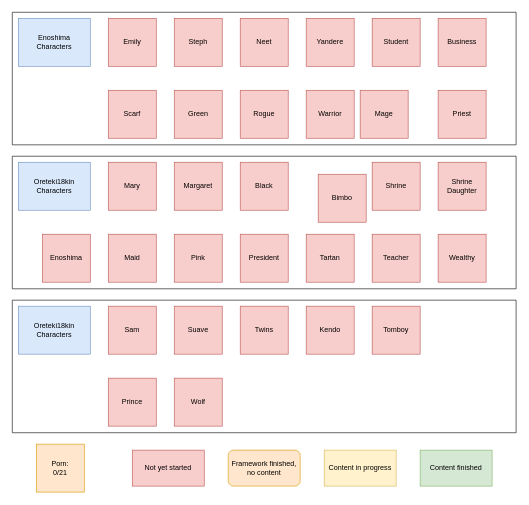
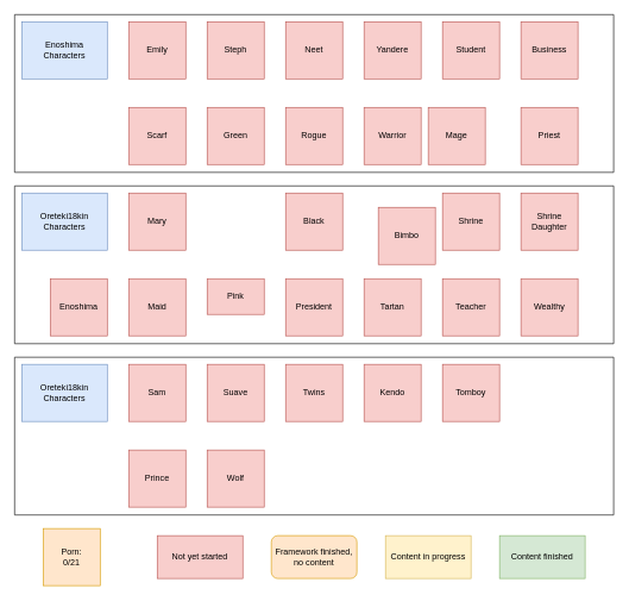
  <mxCell id="0" />
  <mxCell id="1" parent="0" />
  <mxCell id="2" value="" style="verticalLabelPosition=bottom;verticalAlign=top;html=1;shape=mxgraph.basic.rect;fillColor=#ffffff;fillColor2=none;strokeColor=#000000;strokeWidth=1;size=20;indent=5;" vertex="1" parent="1"><mxGeometry y="20" width="840" height="221" as="geometry" x="20" /></mxCell>
  <mxCell id="3" value="" style="verticalLabelPosition=bottom;verticalAlign=top;html=1;shape=mxgraph.basic.rect;fillColor=#ffffff;fillColor2=none;strokeColor=#000000;strokeWidth=1;size=20;indent=5;" vertex="1" parent="1"><mxGeometry y="260" width="840" height="221" as="geometry" x="20" /></mxCell>
  <mxCell id="4" value="" style="verticalLabelPosition=bottom;verticalAlign=top;html=1;shape=mxgraph.basic.rect;fillColor=#ffffff;fillColor2=none;strokeColor=#000000;strokeWidth=1;size=20;indent=5;" vertex="1" parent="1"><mxGeometry y="500" width="840" height="221" as="geometry" x="20" /></mxCell>
  <mxCell id="5" value="&lt;div&gt;Enoshima&lt;/div&gt;&lt;div&gt;Characters&lt;/div&gt;" style="rounded=0;whiteSpace=wrap;html=1;fillColor=#dae8fc;strokeColor=#6c8ebf;" parent="1" vertex="1"><mxGeometry x="30" y="30" width="120" height="80" as="geometry" /></mxCell>
  <mxCell id="6" value="&lt;div&gt;Emily&lt;br&gt;&lt;/div&gt;" style="rounded=0;whiteSpace=wrap;html=1;fillColor=#f8cecc;strokeColor=#b85450;" parent="1" vertex="1"><mxGeometry x="180" y="30" width="80" height="80" as="geometry" /></mxCell>
  <mxCell id="7" value="Not yet started" style="rounded=0;whiteSpace=wrap;html=1;fillColor=#f8cecc;strokeColor=#b85450;" parent="1" vertex="1"><mxGeometry x="220" y="750" width="120" height="60" as="geometry" /></mxCell>
  <mxCell id="8" value="Framework finished, no content" style="whiteSpace=wrap;html=1;fillColor=#ffe6cc;strokeColor=#d79b00;rounded=1;" parent="1" vertex="1"><mxGeometry x="380" y="750" width="120" height="60" as="geometry" /></mxCell>
  <mxCell id="9" value="Content in progress" style="rounded=0;whiteSpace=wrap;html=1;fillColor=#fff2cc;strokeColor=#d6b656;" parent="1" vertex="1"><mxGeometry x="540" y="750" width="120" height="60" as="geometry" /></mxCell>
  <mxCell id="10" value="Content finished" style="rounded=0;whiteSpace=wrap;html=1;fillColor=#d5e8d4;strokeColor=#82b366;" parent="1" vertex="1"><mxGeometry x="700" y="750" width="120" height="60" as="geometry" /></mxCell>
  <mxCell id="11" value="Oreteki18kin&lt;div&gt;Characters&lt;/div&gt;" style="rounded=0;whiteSpace=wrap;html=1;fillColor=#dae8fc;strokeColor=#6c8ebf;" vertex="1" parent="1"><mxGeometry x="30" y="270" width="120" height="80" as="geometry" /></mxCell>
  <mxCell id="12" value="Oreteki18kin&lt;div&gt;Characters&lt;/div&gt;" style="rounded=0;whiteSpace=wrap;html=1;fillColor=#dae8fc;strokeColor=#6c8ebf;" vertex="1" parent="1"><mxGeometry x="30" y="510" width="120" height="80" as="geometry" /></mxCell>
  <mxCell id="13" value="&lt;div&gt;Steph&lt;/div&gt;" style="rounded=0;whiteSpace=wrap;html=1;fillColor=#f8cecc;strokeColor=#b85450;" vertex="1" parent="1"><mxGeometry x="290" y="30" width="80" height="80" as="geometry" /></mxCell>
  <mxCell id="14" value="Neet" style="rounded=0;whiteSpace=wrap;html=1;fillColor=#f8cecc;strokeColor=#b85450;" vertex="1" parent="1"><mxGeometry x="400" y="30" width="80" height="80" as="geometry" /></mxCell>
  <mxCell id="15" value="Yandere" style="rounded=0;whiteSpace=wrap;html=1;fillColor=#f8cecc;strokeColor=#b85450;" vertex="1" parent="1"><mxGeometry x="510" y="30" width="80" height="80" as="geometry" /></mxCell>
  <mxCell id="16" value="Student" style="rounded=0;whiteSpace=wrap;html=1;fillColor=#f8cecc;strokeColor=#b85450;" vertex="1" parent="1"><mxGeometry x="620" y="30" width="80" height="80" as="geometry" /></mxCell>
  <mxCell id="17" value="Business" style="rounded=0;whiteSpace=wrap;html=1;fillColor=#f8cecc;strokeColor=#b85450;" vertex="1" parent="1"><mxGeometry x="730" y="30" width="80" height="80" as="geometry" /></mxCell>
  <mxCell id="18" value="Scarf" style="rounded=0;whiteSpace=wrap;html=1;fillColor=#f8cecc;strokeColor=#b85450;" vertex="1" parent="1"><mxGeometry x="180" y="150" width="80" height="80" as="geometry" /></mxCell>
  <mxCell id="19" value="Green" style="rounded=0;whiteSpace=wrap;html=1;fillColor=#f8cecc;strokeColor=#b85450;" vertex="1" parent="1"><mxGeometry x="290" y="150" width="80" height="80" as="geometry" /></mxCell>
  <mxCell id="20" value="Warrior" style="rounded=0;whiteSpace=wrap;html=1;fillColor=#f8cecc;strokeColor=#b85450;" vertex="1" parent="1"><mxGeometry x="510" y="150" width="80" height="80" as="geometry" /></mxCell>
  <mxCell id="21" value="Mage" style="rounded=0;whiteSpace=wrap;html=1;fillColor=#f8cecc;strokeColor=#b85450;" vertex="1" parent="1"><mxGeometry x="600" y="150" width="80" height="80" as="geometry" /></mxCell>
  <mxCell id="22" value="Rogue" style="rounded=0;whiteSpace=wrap;html=1;fillColor=#f8cecc;strokeColor=#b85450;" vertex="1" parent="1"><mxGeometry x="400" y="150" width="80" height="80" as="geometry" /></mxCell>
  <mxCell id="23" value="Priest" style="rounded=0;whiteSpace=wrap;html=1;fillColor=#f8cecc;strokeColor=#b85450;" vertex="1" parent="1"><mxGeometry x="730" y="150" width="80" height="80" as="geometry" /></mxCell>
  <mxCell id="24" value="Mary" style="rounded=0;whiteSpace=wrap;html=1;fillColor=#f8cecc;strokeColor=#b85450;" vertex="1" parent="1"><mxGeometry x="180" y="270" width="80" height="80" as="geometry" /></mxCell>
- <mxCell id="25" value="Margaret" style="rounded=0;whiteSpace=wrap;html=1;fillColor=#f8cecc;strokeColor=#b85450;" vertex="1" parent="1"><mxGeometry x="290" y="270" width="80" height="80" as="geometry" /></mxCell>
  <mxCell id="26" value="Black" style="rounded=0;whiteSpace=wrap;html=1;fillColor=#f8cecc;strokeColor=#b85450;" vertex="1" parent="1"><mxGeometry x="400" y="270" width="80" height="80" as="geometry" /></mxCell>
  <mxCell id="27" value="Bimbo" style="rounded=0;whiteSpace=wrap;html=1;fillColor=#f8cecc;strokeColor=#b85450;" vertex="1" parent="1"><mxGeometry x="530" y="290" width="80" height="80" as="geometry" /></mxCell>
  <mxCell id="28" value="Shrine" style="rounded=0;whiteSpace=wrap;html=1;fillColor=#f8cecc;strokeColor=#b85450;" vertex="1" parent="1"><mxGeometry x="620" y="270" width="80" height="80" as="geometry" /></mxCell>
  <mxCell id="29" value="&lt;div&gt;Shrine&lt;/div&gt;&lt;div&gt;Daughter&lt;br&gt;&lt;/div&gt;" style="rounded=0;whiteSpace=wrap;html=1;fillColor=#f8cecc;strokeColor=#b85450;" vertex="1" parent="1"><mxGeometry x="730" y="270" width="80" height="80" as="geometry" /></mxCell>
  <mxCell id="30" value="Enoshima" style="rounded=0;whiteSpace=wrap;html=1;fillColor=#f8cecc;strokeColor=#b85450;" vertex="1" parent="1"><mxGeometry x="70" y="390" width="80" height="80" as="geometry" /></mxCell>
  <mxCell id="31" value="Maid" style="rounded=0;whiteSpace=wrap;html=1;fillColor=#f8cecc;strokeColor=#b85450;" vertex="1" parent="1"><mxGeometry x="180" y="390" width="80" height="80" as="geometry" /></mxCell>
- <mxCell id="32" value="Pink" style="rounded=0;whiteSpace=wrap;html=1;fillColor=#f8cecc;strokeColor=#b85450;" vertex="1" parent="1"><mxGeometry x="290" y="390" width="80" height="80" as="geometry" /></mxCell>
+ <mxCell id="32" value="Pink" style="rounded=0;whiteSpace=wrap;html=1;fillColor=#f8cecc;strokeColor=#b85450;" vertex="1" parent="1"><mxGeometry x="290" y="390" width="80" height="50" as="geometry" /></mxCell>
  <mxCell id="33" value="President" style="rounded=0;whiteSpace=wrap;html=1;fillColor=#f8cecc;strokeColor=#b85450;" vertex="1" parent="1"><mxGeometry x="400" y="390" width="80" height="80" as="geometry" /></mxCell>
  <mxCell id="34" value="Tartan" style="rounded=0;whiteSpace=wrap;html=1;fillColor=#f8cecc;strokeColor=#b85450;" vertex="1" parent="1"><mxGeometry x="510" y="390" width="80" height="80" as="geometry" /></mxCell>
  <mxCell id="35" value="Teacher" style="rounded=0;whiteSpace=wrap;html=1;fillColor=#f8cecc;strokeColor=#b85450;" vertex="1" parent="1"><mxGeometry x="620" y="390" width="80" height="80" as="geometry" /></mxCell>
  <mxCell id="36" value="Wealthy" style="rounded=0;whiteSpace=wrap;html=1;fillColor=#f8cecc;strokeColor=#b85450;" vertex="1" parent="1"><mxGeometry x="730" y="390" width="80" height="80" as="geometry" /></mxCell>
  <mxCell id="37" value="Suave" style="rounded=0;whiteSpace=wrap;html=1;fillColor=#f8cecc;strokeColor=#b85450;" vertex="1" parent="1"><mxGeometry x="290" y="510" width="80" height="80" as="geometry" /></mxCell>
  <mxCell id="38" value="Twins" style="rounded=0;whiteSpace=wrap;html=1;fillColor=#f8cecc;strokeColor=#b85450;" vertex="1" parent="1"><mxGeometry x="400" y="510" width="80" height="80" as="geometry" /></mxCell>
  <mxCell id="39" value="Sam" style="rounded=0;whiteSpace=wrap;html=1;fillColor=#f8cecc;strokeColor=#b85450;" vertex="1" parent="1"><mxGeometry x="180" y="510" width="80" height="80" as="geometry" /></mxCell>
  <mxCell id="40" value="Kendo" style="rounded=0;whiteSpace=wrap;html=1;fillColor=#f8cecc;strokeColor=#b85450;" vertex="1" parent="1"><mxGeometry x="510" y="510" width="80" height="80" as="geometry" /></mxCell>
  <mxCell id="41" value="Tomboy" style="rounded=0;whiteSpace=wrap;html=1;fillColor=#f8cecc;strokeColor=#b85450;" vertex="1" parent="1"><mxGeometry x="620" y="510" width="80" height="80" as="geometry" /></mxCell>
  <mxCell id="42" value="Prince" style="rounded=0;whiteSpace=wrap;html=1;fillColor=#f8cecc;strokeColor=#b85450;" vertex="1" parent="1"><mxGeometry x="180" y="630" width="80" height="80" as="geometry" /></mxCell>
  <mxCell id="43" value="Wolf" style="rounded=0;whiteSpace=wrap;html=1;fillColor=#f8cecc;strokeColor=#b85450;" vertex="1" parent="1"><mxGeometry x="290" y="630" width="80" height="80" as="geometry" /></mxCell>
  <mxCell id="44" value="&lt;div&gt;Porn:&lt;/div&gt;&lt;div&gt;0/21&lt;br&gt;&lt;/div&gt;" style="rounded=0;whiteSpace=wrap;html=1;fillColor=#ffe6cc;strokeColor=#d79b00;" vertex="1" parent="1"><mxGeometry x="60" y="740" width="80" height="80" as="geometry" /></mxCell>
